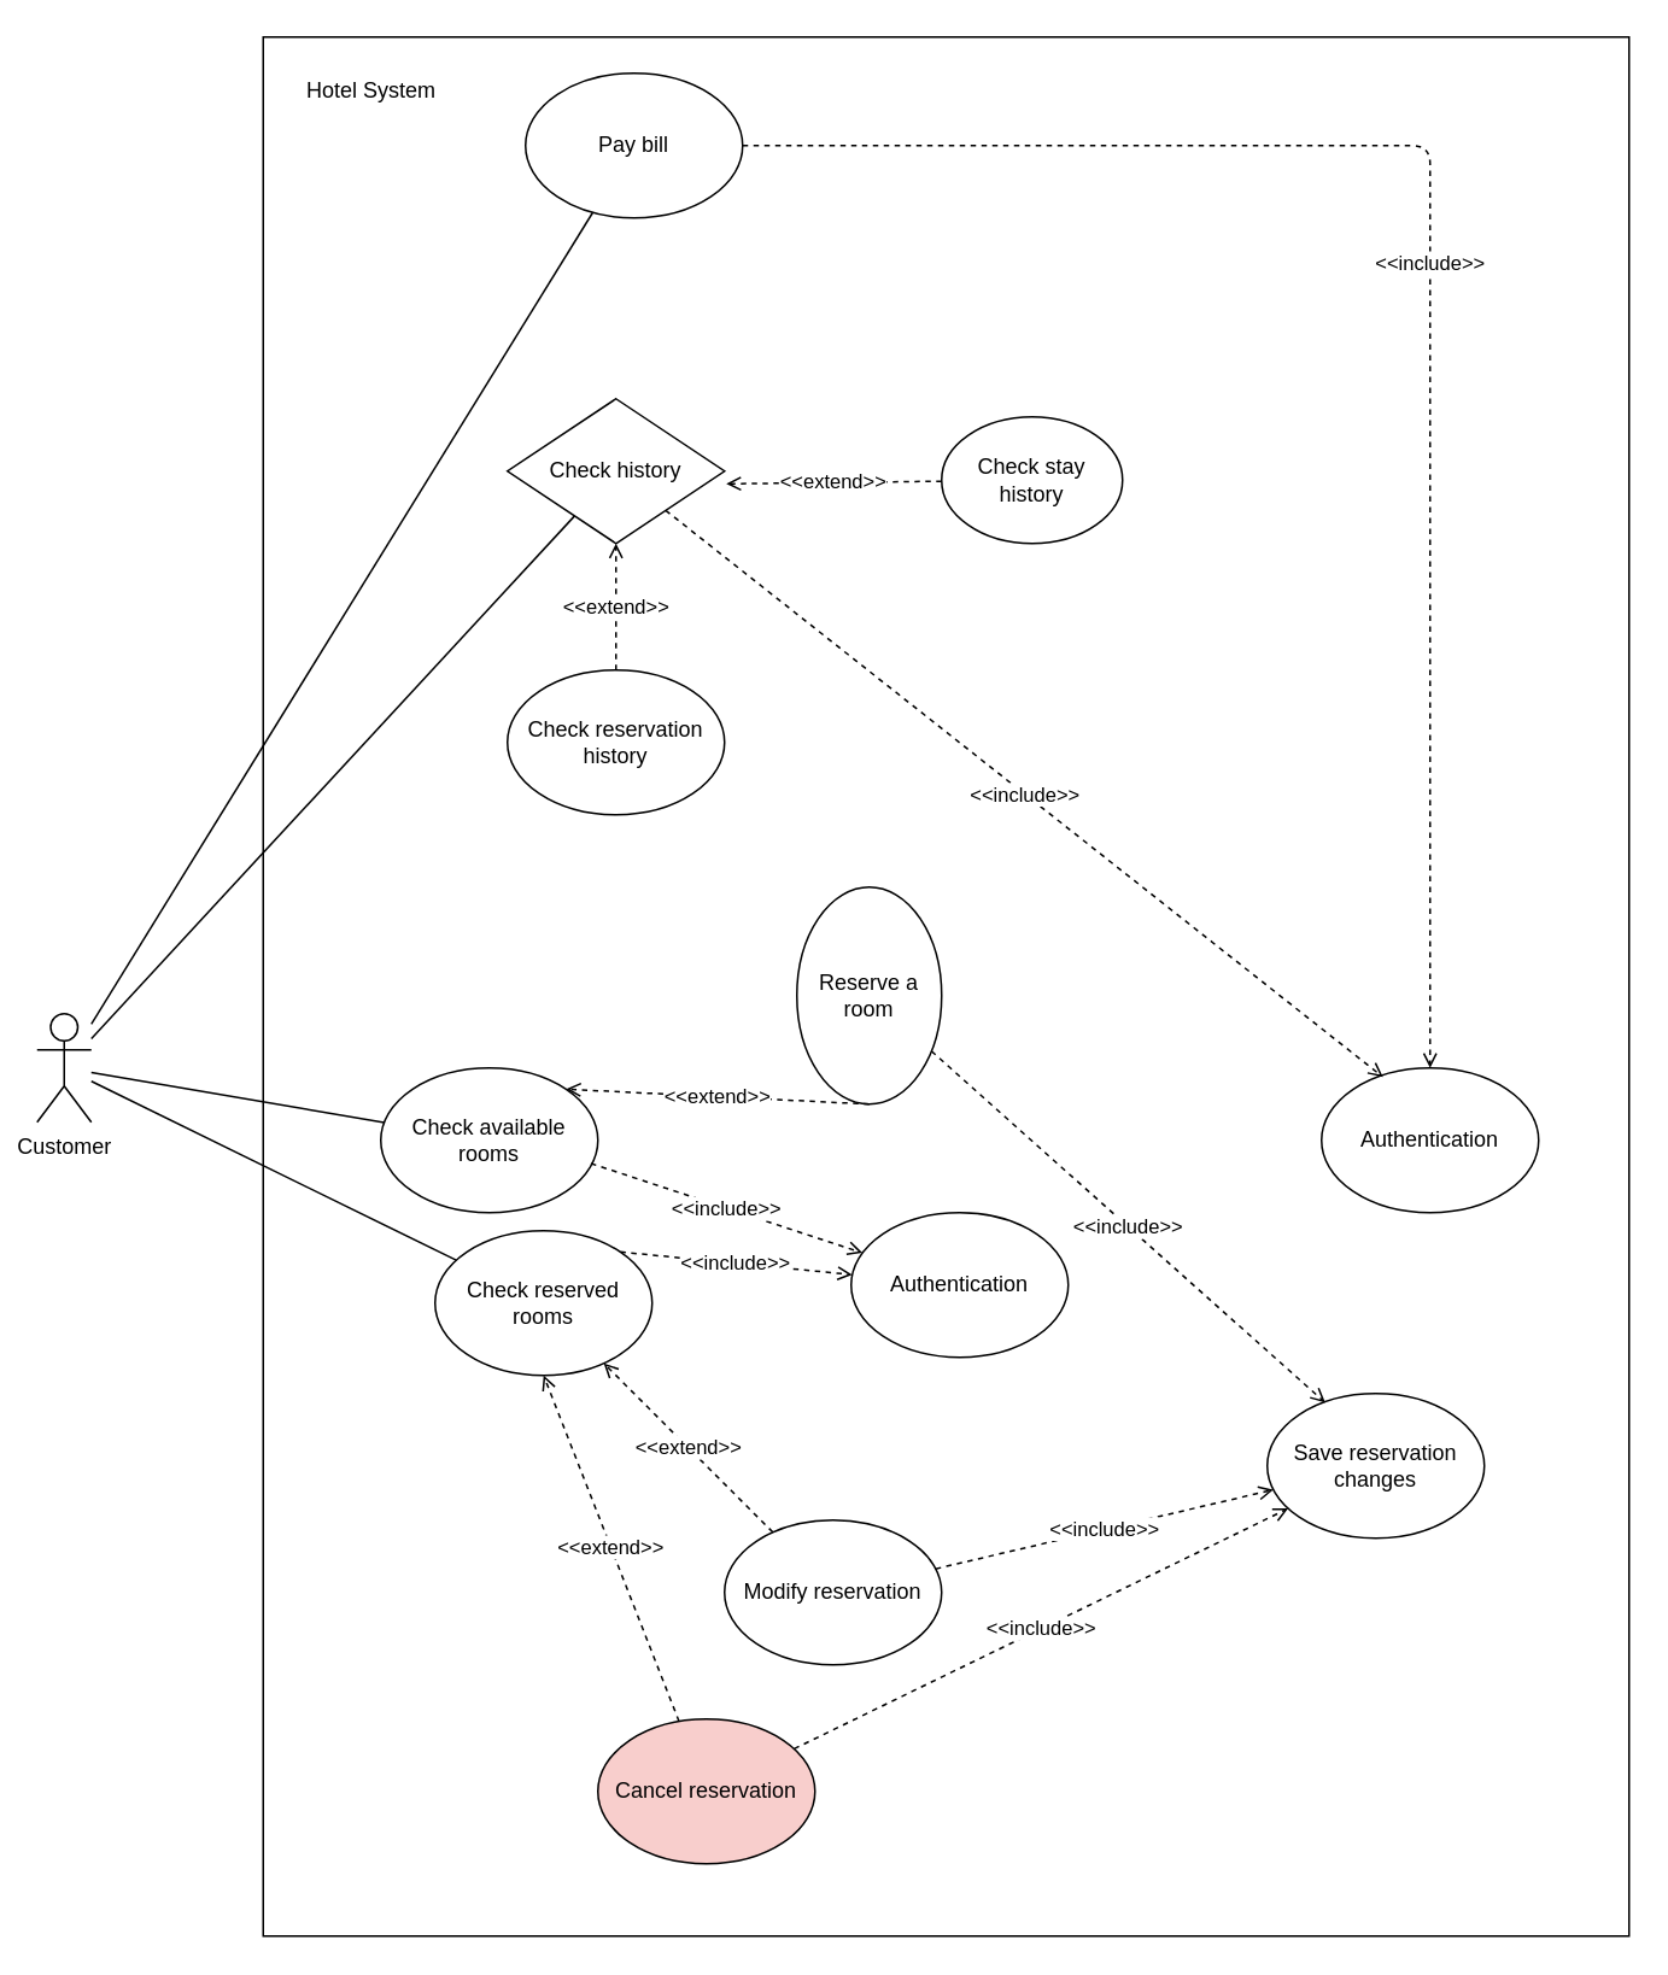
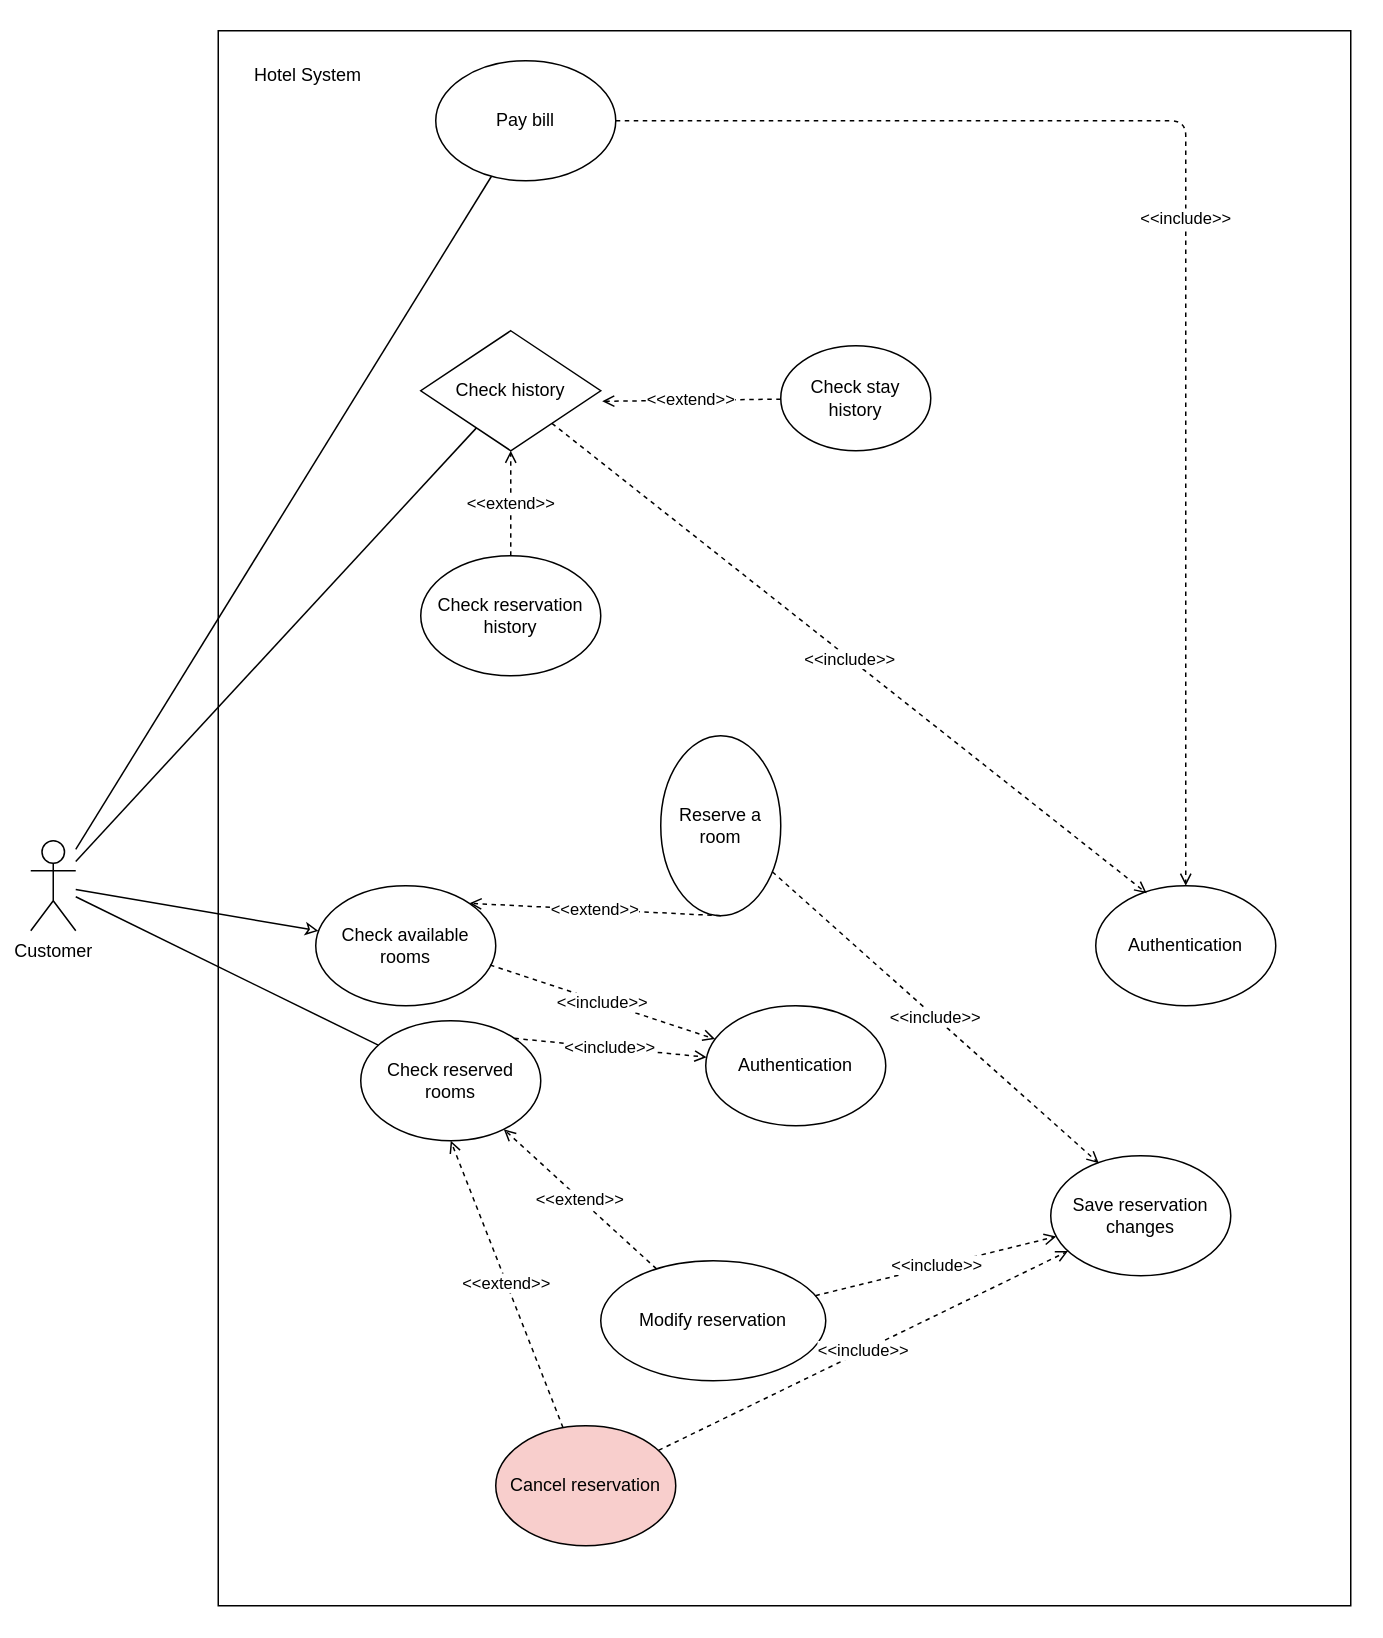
  <mxCell id="0" />
  <mxCell id="1" parent="0" />
  <mxCell id="2" value="" style="rounded=0;whiteSpace=wrap;html=1;" parent="1" vertex="1"><mxGeometry x="145" y="20" width="755" height="1050" as="geometry" /></mxCell>
  <mxCell id="3" value="Authentication" style="ellipse;whiteSpace=wrap;html=1;" parent="1" vertex="1"><mxGeometry x="730" y="590" width="120" height="80" as="geometry" /></mxCell>
  <mxCell id="4" value="Check reserved rooms" style="ellipse;whiteSpace=wrap;html=1;" parent="1" vertex="1"><mxGeometry x="240" y="680" width="120" height="80" as="geometry" /></mxCell>
  <mxCell id="5" value="Reserve a room" style="ellipse;whiteSpace=wrap;html=1;" parent="1" vertex="1"><mxGeometry x="440" y="490" width="80" height="120" as="geometry" /></mxCell>
  <mxCell id="6" value="Cancel reservation" style="ellipse;whiteSpace=wrap;html=1;fillColor=#f8cecc;" parent="1" vertex="1"><mxGeometry x="330" y="950" width="120" height="80" as="geometry" /></mxCell>
  <mxCell id="7" value="&amp;lt;&amp;lt;extend&amp;gt;&amp;gt;" style="endArrow=open;html=1;exitX=0.5;exitY=1;exitDx=0;exitDy=0;entryX=1;entryY=0;entryDx=0;entryDy=0;dashed=1;endFill=0;" parent="1" source="5" target="11" edge="1"><mxGeometry width="50" height="50" relative="1" as="geometry"><mxPoint x="470" y="900" as="sourcePoint" /><mxPoint x="240" y="600" as="targetPoint" /></mxGeometry></mxCell>
  <mxCell id="8" value="&amp;lt;&amp;lt;extend&amp;gt;&amp;gt;" style="endArrow=open;html=1;entryX=0.5;entryY=1;entryDx=0;entryDy=0;dashed=1;endFill=0;" parent="1" source="6" target="4" edge="1"><mxGeometry width="50" height="50" relative="1" as="geometry"><mxPoint x="347.574" y="538.284" as="sourcePoint" /><mxPoint x="250" y="610" as="targetPoint" /></mxGeometry></mxCell>
  <mxCell id="9" value="&amp;lt;&amp;lt;include&amp;gt;&amp;gt;" style="endArrow=open;html=1;exitX=1;exitY=0;exitDx=0;exitDy=0;dashed=1;endFill=0;" parent="1" source="4" target="32" edge="1"><mxGeometry width="50" height="50" relative="1" as="geometry"><mxPoint x="337" y="1075.04" as="sourcePoint" /><mxPoint x="460" y="1070" as="targetPoint" /></mxGeometry></mxCell>
  <mxCell id="10" value="Hotel System" style="text;html=1;strokeColor=none;fillColor=none;align=center;verticalAlign=middle;whiteSpace=wrap;rounded=0;" parent="1" vertex="1"><mxGeometry x="160" y="40" width="90" height="20" as="geometry" /></mxCell>
  <mxCell id="11" value="Check available rooms" style="ellipse;whiteSpace=wrap;html=1;" parent="1" vertex="1"><mxGeometry x="210" y="590" width="120" height="80" as="geometry" /></mxCell>
  <mxCell id="12" value="&amp;lt;&amp;lt;include&amp;gt;&amp;gt;" style="endArrow=open;html=1;exitX=0.968;exitY=0.66;exitDx=0;exitDy=0;dashed=1;endFill=0;exitPerimeter=0;" parent="1" source="11" target="32" edge="1"><mxGeometry width="50" height="50" relative="1" as="geometry"><mxPoint x="302.426" y="721.716" as="sourcePoint" /><mxPoint x="547.96" y="687.04" as="targetPoint" /></mxGeometry></mxCell>
- <mxCell id="13" style="rounded=0;orthogonalLoop=1;jettySize=auto;html=1;endArrow=none;endFill=0;" parent="1" source="17" target="11" edge="1"><mxGeometry relative="1" as="geometry" /></mxCell>
+ <mxCell id="13" style="rounded=0;orthogonalLoop=1;jettySize=auto;html=1;endArrow=classic;endFill=0;" parent="1" source="17" target="11" edge="1"><mxGeometry relative="1" as="geometry" /></mxCell>
  <mxCell id="14" style="edgeStyle=none;rounded=0;orthogonalLoop=1;jettySize=auto;html=1;endArrow=none;endFill=0;" parent="1" source="17" target="4" edge="1"><mxGeometry relative="1" as="geometry" /></mxCell>
  <mxCell id="15" style="edgeStyle=none;rounded=0;orthogonalLoop=1;jettySize=auto;html=1;endArrow=none;endFill=0;" parent="1" source="17" target="21" edge="1"><mxGeometry relative="1" as="geometry" /></mxCell>
  <mxCell id="16" style="edgeStyle=none;rounded=0;orthogonalLoop=1;jettySize=auto;html=1;endArrow=none;endFill=0;" parent="1" source="17" target="20" edge="1"><mxGeometry relative="1" as="geometry" /></mxCell>
  <mxCell id="17" value="Customer" style="shape=umlActor;verticalLabelPosition=bottom;verticalAlign=top;html=1;outlineConnect=0;" parent="1" vertex="1"><mxGeometry x="20" y="560" width="30" height="60" as="geometry" /></mxCell>
- <mxCell id="18" value="Modify reservation" style="ellipse;whiteSpace=wrap;html=1;" parent="1" vertex="1"><mxGeometry x="400" y="840" width="120" height="80" as="geometry" /></mxCell>
+ <mxCell id="18" value="Modify reservation" style="ellipse;whiteSpace=wrap;html=1;" parent="1" vertex="1"><mxGeometry x="400" y="840" width="150" height="80" as="geometry" /></mxCell>
  <mxCell id="19" value="&amp;lt;&amp;lt;extend&amp;gt;&amp;gt;" style="endArrow=open;html=1;dashed=1;endFill=0;" parent="1" source="18" target="4" edge="1"><mxGeometry width="50" height="50" relative="1" as="geometry"><mxPoint x="269.864" y="930.544" as="sourcePoint" /><mxPoint x="310" y="770" as="targetPoint" /></mxGeometry></mxCell>
  <mxCell id="20" value="Pay bill" style="ellipse;whiteSpace=wrap;html=1;" parent="1" vertex="1"><mxGeometry x="290" y="40" width="120" height="80" as="geometry" /></mxCell>
  <mxCell id="21" value="Check history" style="rhombus;whiteSpace=wrap;html=1;" parent="1" vertex="1"><mxGeometry x="280" y="220" width="120" height="80" as="geometry" /></mxCell>
  <mxCell id="22" value="Check reservation history" style="ellipse;whiteSpace=wrap;html=1;" parent="1" vertex="1"><mxGeometry x="280" y="370" width="120" height="80" as="geometry" /></mxCell>
  <mxCell id="23" value="Check stay history" style="ellipse;whiteSpace=wrap;html=1;" parent="1" vertex="1"><mxGeometry x="520" y="230" width="100" height="70" as="geometry" /></mxCell>
  <mxCell id="24" value="&amp;lt;&amp;lt;extend&amp;gt;&amp;gt;" style="endArrow=open;html=1;dashed=1;endFill=0;" parent="1" source="22" target="21" edge="1"><mxGeometry width="50" height="50" relative="1" as="geometry"><mxPoint x="380" y="570" as="sourcePoint" /><mxPoint x="322.426" y="611.716" as="targetPoint" /></mxGeometry></mxCell>
  <mxCell id="25" value="&amp;lt;&amp;lt;extend&amp;gt;&amp;gt;" style="endArrow=open;html=1;dashed=1;endFill=0;entryX=1.008;entryY=0.588;entryDx=0;entryDy=0;entryPerimeter=0;" parent="1" source="23" target="21" edge="1"><mxGeometry width="50" height="50" relative="1" as="geometry"><mxPoint x="367.93" y="380.351" as="sourcePoint" /><mxPoint x="382.07" y="309.649" as="targetPoint" /></mxGeometry></mxCell>
  <mxCell id="26" value="&amp;lt;&amp;lt;include&amp;gt;&amp;gt;" style="endArrow=open;html=1;dashed=1;endFill=0;entryX=0.5;entryY=0;entryDx=0;entryDy=0;edgeStyle=orthogonalEdgeStyle;" parent="1" source="20" target="3" edge="1"><mxGeometry width="50" height="50" relative="1" as="geometry"><mxPoint x="336.16" y="652.8" as="sourcePoint" /><mxPoint x="567.574" y="651.716" as="targetPoint" /></mxGeometry></mxCell>
  <mxCell id="27" value="&amp;lt;&amp;lt;include&amp;gt;&amp;gt;" style="endArrow=open;html=1;dashed=1;endFill=0;entryX=0.283;entryY=0.063;entryDx=0;entryDy=0;entryPerimeter=0;" parent="1" source="21" target="3" edge="1"><mxGeometry width="50" height="50" relative="1" as="geometry"><mxPoint x="346.16" y="662.8" as="sourcePoint" /><mxPoint x="577.574" y="661.716" as="targetPoint" /></mxGeometry></mxCell>
  <mxCell id="28" value="Save reservation changes" style="ellipse;whiteSpace=wrap;html=1;" parent="1" vertex="1"><mxGeometry x="700" y="770" width="120" height="80" as="geometry" /></mxCell>
  <mxCell id="29" value="&amp;lt;&amp;lt;include&amp;gt;&amp;gt;" style="endArrow=open;html=1;dashed=1;endFill=0;" parent="1" source="18" target="28" edge="1"><mxGeometry width="50" height="50" relative="1" as="geometry"><mxPoint x="352.426" y="701.716" as="sourcePoint" /><mxPoint x="547.96" y="687.04" as="targetPoint" /></mxGeometry></mxCell>
  <mxCell id="30" value="&amp;lt;&amp;lt;include&amp;gt;&amp;gt;" style="endArrow=open;html=1;dashed=1;endFill=0;" parent="1" source="6" target="28" edge="1"><mxGeometry width="50" height="50" relative="1" as="geometry"><mxPoint x="429.865" y="942.256" as="sourcePoint" /><mxPoint x="490.135" y="827.744" as="targetPoint" /></mxGeometry></mxCell>
  <mxCell id="31" value="&amp;lt;&amp;lt;include&amp;gt;&amp;gt;" style="endArrow=open;html=1;dashed=1;endFill=0;entryX=0.267;entryY=0.063;entryDx=0;entryDy=0;entryPerimeter=0;" parent="1" source="5" target="28" edge="1"><mxGeometry width="50" height="50" relative="1" as="geometry"><mxPoint x="439.865" y="952.256" as="sourcePoint" /><mxPoint x="500.135" y="837.744" as="targetPoint" /></mxGeometry></mxCell>
  <mxCell id="32" value="Authentication" style="ellipse;whiteSpace=wrap;html=1;" vertex="1" parent="1"><mxGeometry x="470" y="670" width="120" height="80" as="geometry" /></mxCell>
